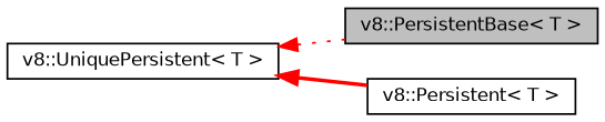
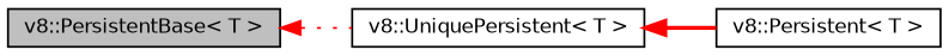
  digraph {
    rankdir=LR
    node [color=black fillcolor=white fontname=Helvetica fontsize=10 shape=record style=filled]
    edge [color=red dir=back fontname=Helvetica fontsize=10 labelfontname=Helvetica labelfontsize=10]
    n1 [fillcolor=grey75 fontcolor=black height=0.2 label="v8::PersistentBase\< T \>" width=0.4]
    n2 [height=0.2 label="v8::UniquePersistent\< T \>" width=0.4]
    n3 [height=0.2 label="v8::Persistent\< T \>" width=0.4]
-   n2 -> n1 [style=dotted]
+   n1 -> n2 [style=dotted]
    n2 -> n3 [style=bold]
  }
